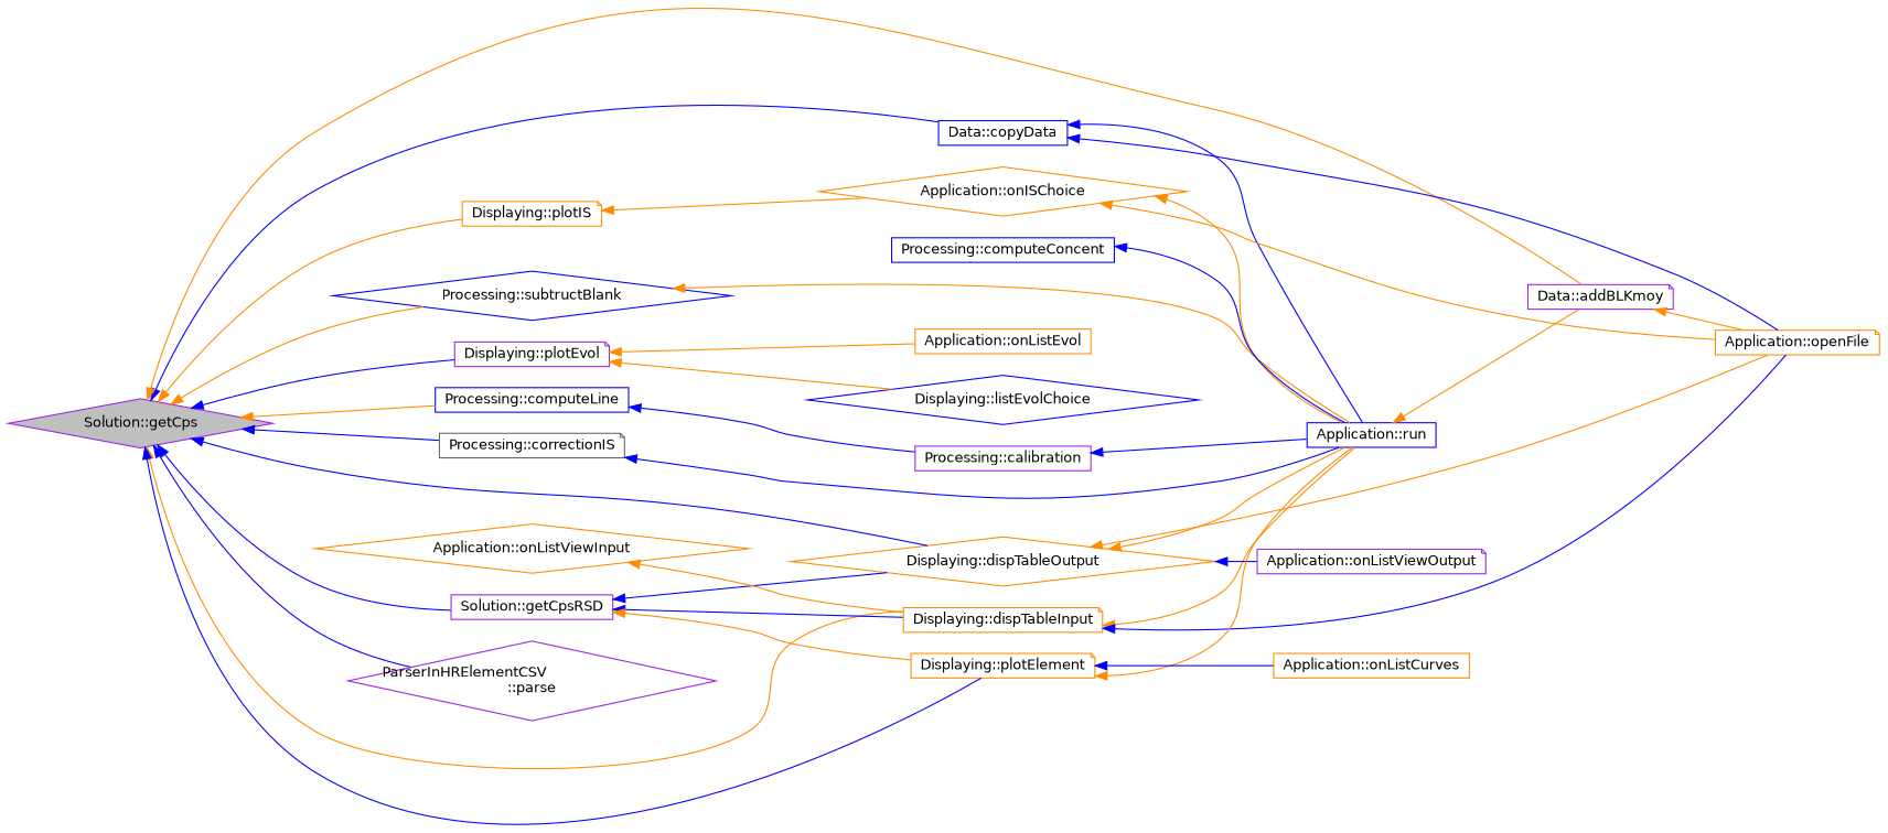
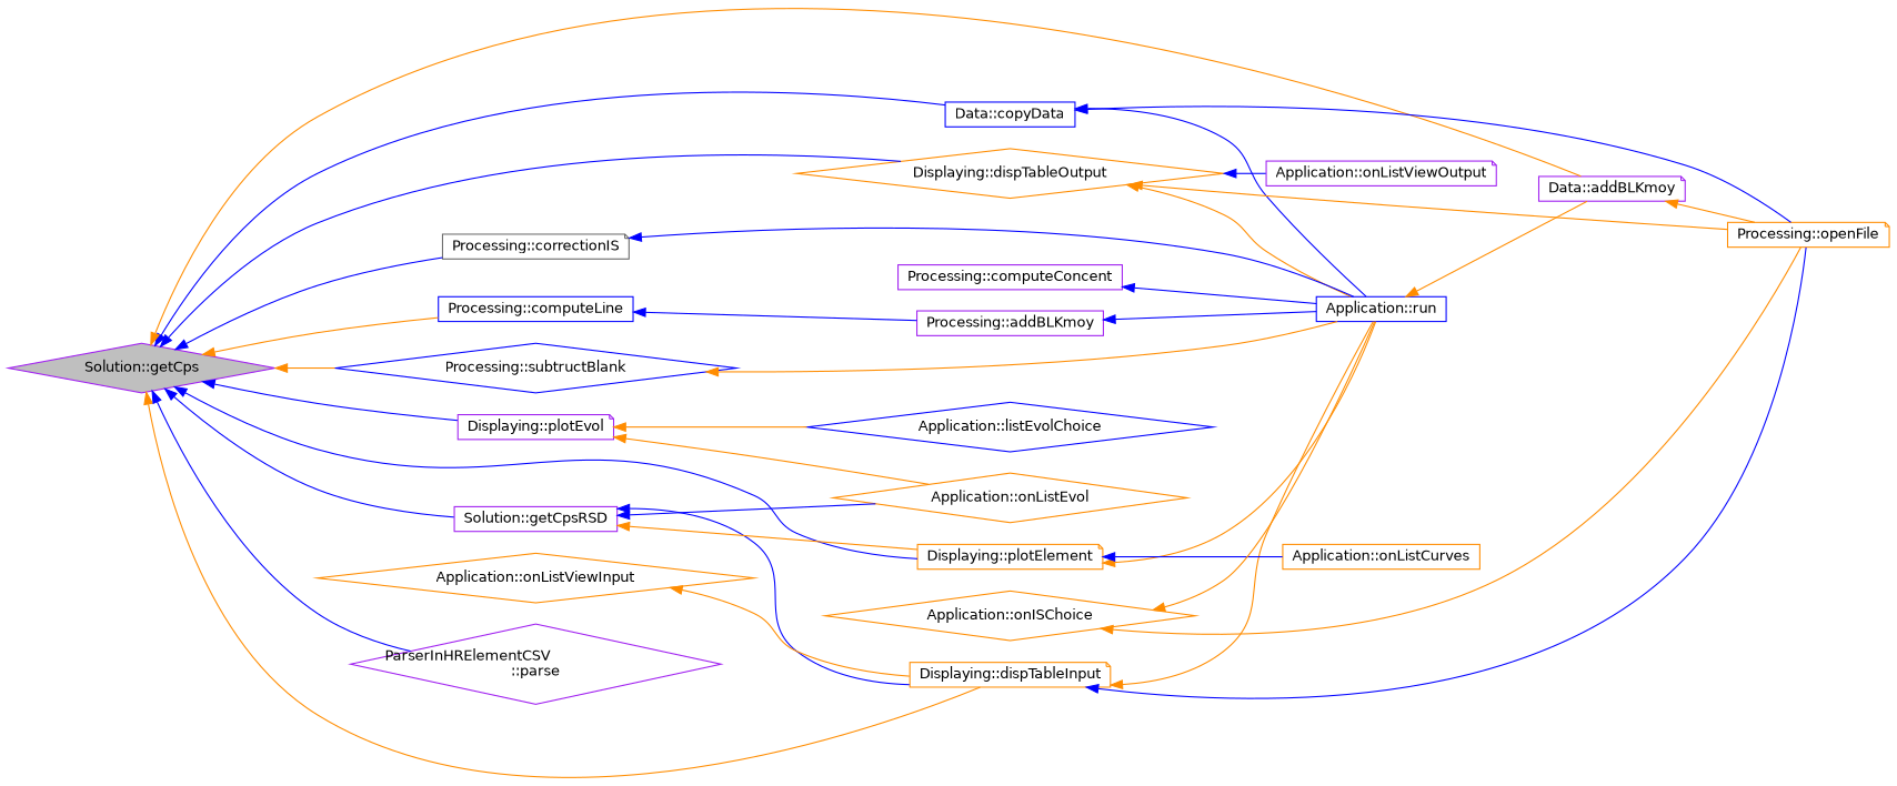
  digraph {
    rankdir=LR
    node [color=darkorange fillcolor=white fontname=Helvetica fontsize=12 shape=diamond style=filled]
    edge [color=darkorange dir=back fontname=Helvetica fontsize=12 labelfontname=Helvetica labelfontsize=12 style=solid]
    n1 [color=purple fillcolor=grey75 fontcolor=black height=0.2 label="Solution::getCps" width=0.4]
    n2 [color=blue height=0.2 label="Data::copyData" shape=box width=0.4]
    n3 [color=purple height=0.2 label="Data::addBLKmoy" shape=note width=0.4]
    n4 [height=0.2 label="Displaying::dispTableInput" shape=note width=0.4]
    n5 [height=0.2 label="Displaying::dispTableOutput" width=0.4]
-   n6 [height=0.2 label="Displaying::plotIS" shape=note width=0.4]
    n7 [color=purple height=0.2 label="Displaying::plotEvol" shape=note width=0.4]
    n8 [height=0.2 label="Displaying::plotElement" shape=note width=0.4]
    n9 [color=purple height=0.2 label="ParserInHRElementCSV\l::parse" width=0.4]
    n10 [color=blue height=0.2 label="Processing::subtructBlank" width=0.4]
    n11 [color=gray40 height=0.2 label="Processing::correctionIS" shape=note width=0.4]
    n12 [color=blue height=0.2 label="Processing::computeLine" shape=box width=0.4]
    n13 [color=purple height=0.2 label="Solution::getCpsRSD" shape=box width=0.4]
    n14 [color=blue height=0.2 label="Application::run" shape=box width=0.4]
-   n15 [height=0.2 label="Application::openFile" shape=note width=0.4]
+   n15 [height=0.2 label="Processing::openFile" shape=note width=0.4]
    n16 [color=purple height=0.2 label="Application::onListViewOutput" shape=note width=0.4]
    n17 [height=0.2 label="Application::onISChoice" width=0.4]
-   n18 [height=0.2 label="Application::onListEvol" shape=box width=0.4]
-   n19 [color=blue height=0.2 label="Displaying::listEvolChoice" width=0.4]
+   n18 [height=0.2 label="Application::onListEvol" width=0.4]
+   n19 [color=blue height=0.2 label="Application::listEvolChoice" width=0.4]
    n20 [height=0.2 label="Application::onListCurves" shape=box width=0.4]
-   n21 [color=blue height=0.2 label="Processing::computeConcent" shape=box width=0.4]
-   n22 [color=purple height=0.2 label="Processing::calibration" shape=box width=0.4]
+   n21 [color=purple height=0.2 label="Processing::computeConcent" shape=box width=0.4]
+   n22 [color=purple height=0.2 label="Processing::addBLKmoy" shape=box width=0.4]
    n23 [height=0.2 label="Application::onListViewInput" width=0.4]
    n1 -> n2 [color=blue]
    n1 -> n3
    n1 -> n4
    n1 -> n5 [color=blue]
-   n1 -> n6
    n1 -> n7 [color=blue]
    n1 -> n8 [color=blue]
    n1 -> n9 [color=blue]
    n1 -> n10
    n1 -> n11 [color=blue]
    n1 -> n12
    n1 -> n13 [color=blue]
    n2 -> n14 [color=blue]
    n2 -> n15 [color=blue]
    n3 -> n15
    n4 -> n14
    n4 -> n15 [color=blue]
    n5 -> n14
    n5 -> n15
    n5 -> n16 [color=blue]
-   n6 -> n17
    n7 -> n18
    n7 -> n19
    n8 -> n14
    n8 -> n20 [color=blue]
    n10 -> n14
    n11 -> n14 [color=blue]
    n12 -> n22 [color=blue]
    n13 -> n4 [color=blue]
-   n13 -> n5 [color=blue]
+   n13 -> n18 [color=blue]
    n13 -> n8
    n14 -> n3
    n17 -> n14
    n17 -> n15
    n21 -> n14 [color=blue]
    n22 -> n14 [color=blue]
    n23 -> n4
  }
